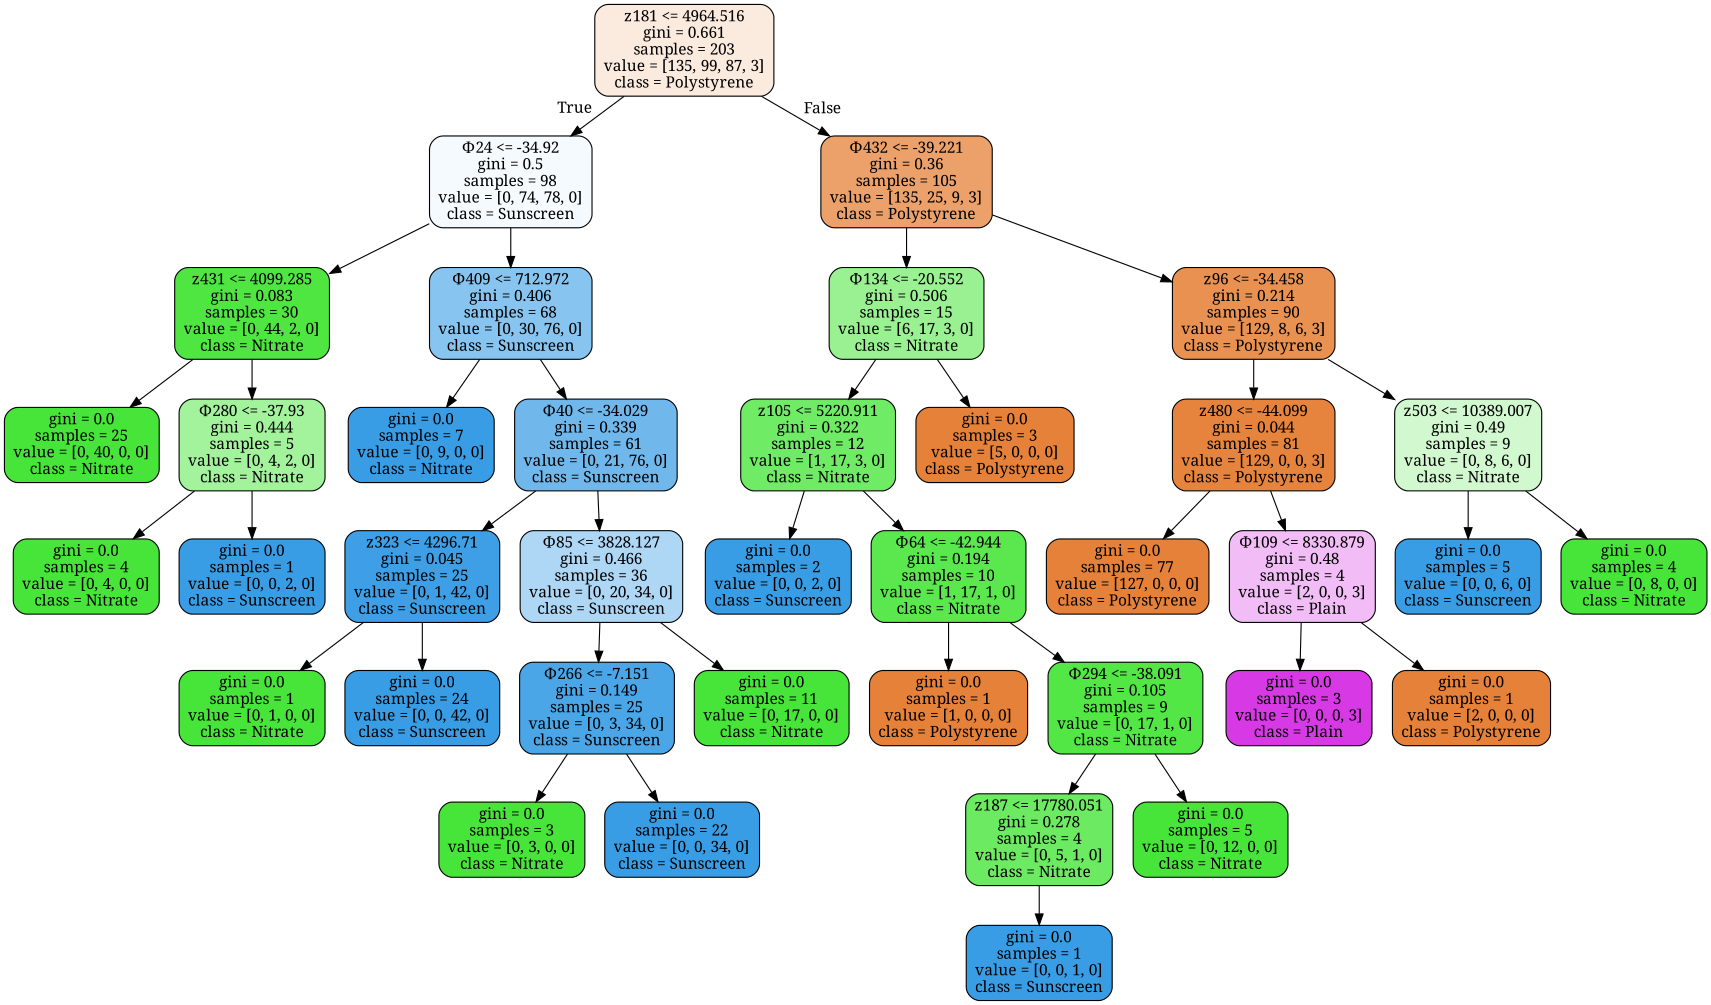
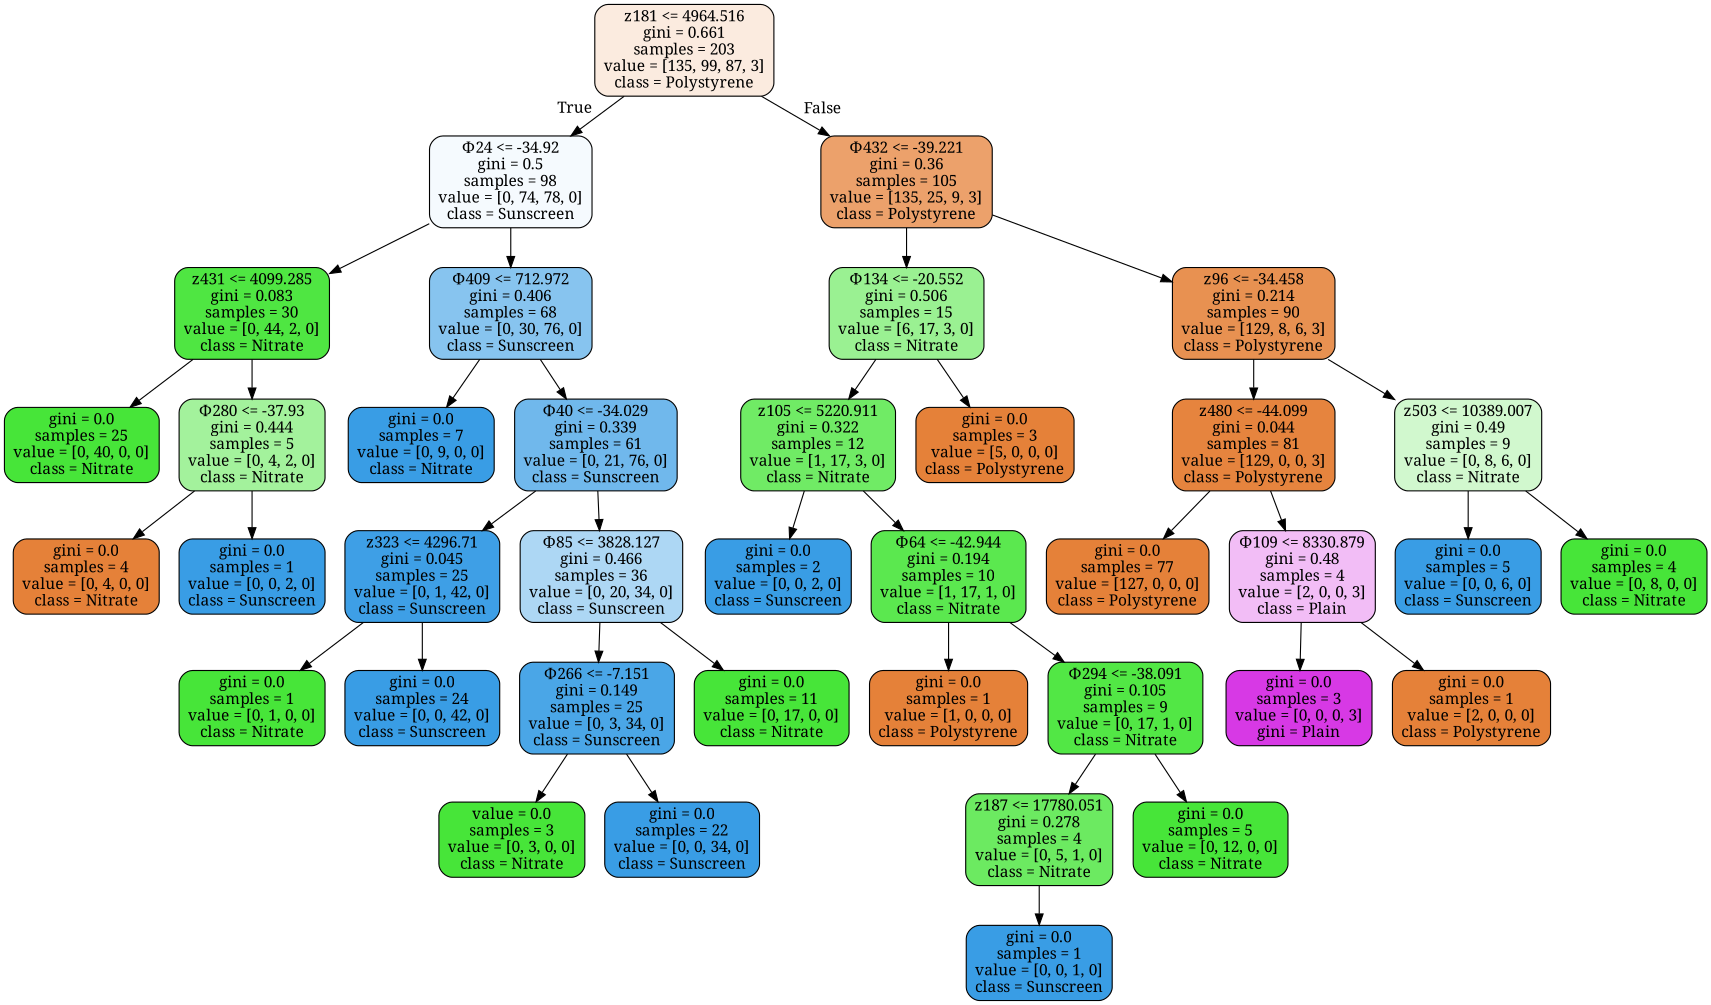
  digraph {
    fontname="Noto Serif"
    node [color=black fillcolor="#47e539" fontname="Noto Serif" shape=box style="filled, rounded"]
    edge [fontname="Noto Serif"]
    n1 [fillcolor="#fbebdf" label="z181 <= 4964.516\ngini = 0.661\nsamples = 203\nvalue = [135, 99, 87, 3]\nclass = Polystyrene"]
    n2 [fillcolor="#f5fafe" label="Φ24 <= -34.92\ngini = 0.5\nsamples = 98\nvalue = [0, 74, 78, 0]\nclass = Sunscreen"]
    n3 [fillcolor="#eca16b" label="Φ432 <= -39.221\ngini = 0.36\nsamples = 105\nvalue = [135, 25, 9, 3]\nclass = Polystyrene"]
    n4 [fillcolor="#4fe642" label="z431 <= 4099.285\ngini = 0.083\nsamples = 30\nvalue = [0, 44, 2, 0]\nclass = Nitrate"]
    n5 [fillcolor="#87c4ef" label="Φ409 <= 712.972\ngini = 0.406\nsamples = 68\nvalue = [0, 30, 76, 0]\nclass = Sunscreen"]
    n6 [fillcolor="#9af192" label="Φ134 <= -20.552\ngini = 0.506\nsamples = 15\nvalue = [6, 17, 3, 0]\nclass = Nitrate"]
    n7 [fillcolor="#e89151" label="z96 <= -34.458\ngini = 0.214\nsamples = 90\nvalue = [129, 8, 6, 3]\nclass = Polystyrene"]
    n8 [label="gini = 0.0\nsamples = 25\nvalue = [0, 40, 0, 0]\nclass = Nitrate"]
    n9 [fillcolor="#a3f29c" label="Φ280 <= -37.93\ngini = 0.444\nsamples = 5\nvalue = [0, 4, 2, 0]\nclass = Nitrate"]
    n10 [fillcolor="#399de5" label="gini = 0.0\nsamples = 7\nvalue = [0, 9, 0, 0]\nclass = Nitrate"]
    n11 [fillcolor="#70b8ec" label="Φ40 <= -34.029\ngini = 0.339\nsamples = 61\nvalue = [0, 21, 76, 0]\nclass = Sunscreen"]
-   n12 [label="gini = 0.0\nsamples = 4\nvalue = [0, 4, 0, 0]\nclass = Nitrate"]
+   n12 [fillcolor="#e58139" label="gini = 0.0\nsamples = 4\nvalue = [0, 4, 0, 0]\nclass = Nitrate"]
    n13 [fillcolor="#399de5" label="gini = 0.0\nsamples = 1\nvalue = [0, 0, 2, 0]\nclass = Sunscreen"]
    n14 [fillcolor="#3e9fe6" label="z323 <= 4296.71\ngini = 0.045\nsamples = 25\nvalue = [0, 1, 42, 0]\nclass = Sunscreen"]
    n15 [fillcolor="#add7f4" label="Φ85 <= 3828.127\ngini = 0.466\nsamples = 36\nvalue = [0, 20, 34, 0]\nclass = Sunscreen"]
    n16 [label="gini = 0.0\nsamples = 1\nvalue = [0, 1, 0, 0]\nclass = Nitrate"]
    n17 [fillcolor="#399de5" label="gini = 0.0\nsamples = 24\nvalue = [0, 0, 42, 0]\nclass = Sunscreen"]
    n18 [fillcolor="#4aa6e7" label="Φ266 <= -7.151\ngini = 0.149\nsamples = 25\nvalue = [0, 3, 34, 0]\nclass = Sunscreen"]
    n19 [label="gini = 0.0\nsamples = 11\nvalue = [0, 17, 0, 0]\nclass = Nitrate"]
-   n20 [label="gini = 0.0\nsamples = 3\nvalue = [0, 3, 0, 0]\nclass = Nitrate"]
+   n20 [label="value = 0.0\nsamples = 3\nvalue = [0, 3, 0, 0]\nclass = Nitrate"]
    n21 [fillcolor="#399de5" label="gini = 0.0\nsamples = 22\nvalue = [0, 0, 34, 0]\nclass = Sunscreen"]
    n22 [fillcolor="#70eb65" label="z105 <= 5220.911\ngini = 0.322\nsamples = 12\nvalue = [1, 17, 3, 0]\nclass = Nitrate"]
    n23 [fillcolor="#e58139" label="gini = 0.0\nsamples = 3\nvalue = [5, 0, 0, 0]\nclass = Polystyrene"]
    n24 [fillcolor="#e6843e" label="z480 <= -44.099\ngini = 0.044\nsamples = 81\nvalue = [129, 0, 0, 3]\nclass = Polystyrene"]
    n25 [fillcolor="#d1f8ce" label="z503 <= 10389.007\ngini = 0.49\nsamples = 9\nvalue = [0, 8, 6, 0]\nclass = Nitrate"]
    n26 [fillcolor="#399de5" label="gini = 0.0\nsamples = 2\nvalue = [0, 0, 2, 0]\nclass = Sunscreen"]
    n27 [fillcolor="#5be84f" label="Φ64 <= -42.944\ngini = 0.194\nsamples = 10\nvalue = [1, 17, 1, 0]\nclass = Nitrate"]
    n28 [fillcolor="#e58139" label="gini = 0.0\nsamples = 1\nvalue = [1, 0, 0, 0]\nclass = Polystyrene"]
    n29 [fillcolor="#52e745" label="Φ294 <= -38.091\ngini = 0.105\nsamples = 9\nvalue = [0, 17, 1, 0]\nclass = Nitrate"]
    n30 [fillcolor="#6cea61" label="z187 <= 17780.051\ngini = 0.278\nsamples = 4\nvalue = [0, 5, 1, 0]\nclass = Nitrate"]
    n31 [label="gini = 0.0\nsamples = 5\nvalue = [0, 12, 0, 0]\nclass = Nitrate"]
    n32 [fillcolor="#399de5" label="gini = 0.0\nsamples = 1\nvalue = [0, 0, 1, 0]\nclass = Sunscreen"]
    n33 [fillcolor="#e58139" label="gini = 0.0\nsamples = 77\nvalue = [127, 0, 0, 0]\nclass = Polystyrene"]
    n34 [fillcolor="#f2bdf6" label="Φ109 <= 8330.879\ngini = 0.48\nsamples = 4\nvalue = [2, 0, 0, 3]\nclass = Plain"]
    n35 [fillcolor="#399de5" label="gini = 0.0\nsamples = 5\nvalue = [0, 0, 6, 0]\nclass = Sunscreen"]
    n36 [label="gini = 0.0\nsamples = 4\nvalue = [0, 8, 0, 0]\nclass = Nitrate"]
-   n37 [fillcolor="#d739e5" label="gini = 0.0\nsamples = 3\nvalue = [0, 0, 0, 3]\nclass = Plain"]
+   n37 [fillcolor="#d739e5" label="gini = 0.0\nsamples = 3\nvalue = [0, 0, 0, 3]\ngini = Plain"]
    n38 [fillcolor="#e58139" label="gini = 0.0\nsamples = 1\nvalue = [2, 0, 0, 0]\nclass = Polystyrene"]
    n1 -> n2 [headlabel=True labelangle=45 labeldistance=2.5]
    n1 -> n3 [headlabel=False labelangle=-45 labeldistance=2.5]
    n2 -> n4
    n2 -> n5
    n3 -> n6
    n3 -> n7
    n4 -> n8
    n4 -> n9
    n5 -> n10
    n5 -> n11
    n6 -> n22
    n6 -> n23
    n7 -> n24
    n7 -> n25
    n9 -> n12
    n9 -> n13
    n11 -> n14
    n11 -> n15
    n14 -> n16
    n14 -> n17
    n15 -> n18
    n15 -> n19
    n18 -> n20
    n18 -> n21
    n22 -> n26
    n22 -> n27
    n24 -> n33
    n24 -> n34
    n25 -> n35
    n25 -> n36
    n27 -> n28
    n27 -> n29
    n29 -> n30
    n29 -> n31
    n30 -> n32
    n34 -> n37
    n34 -> n38
  }
